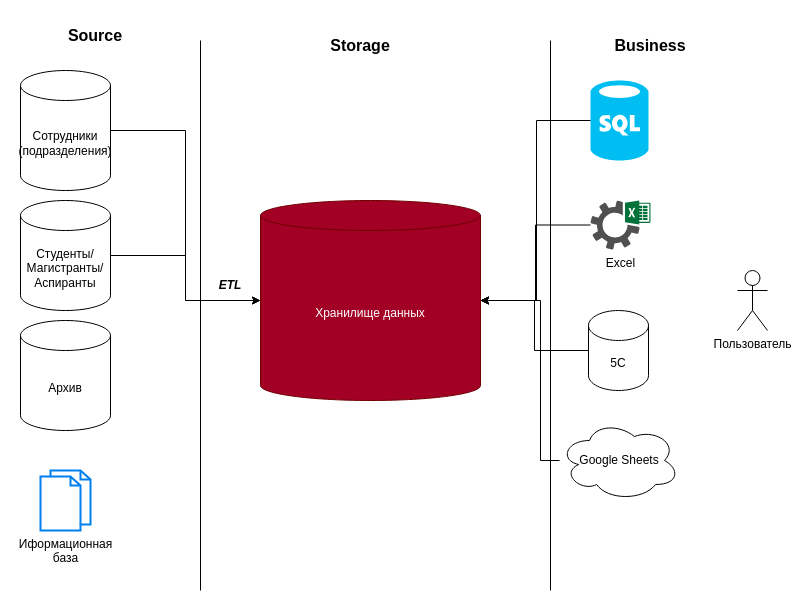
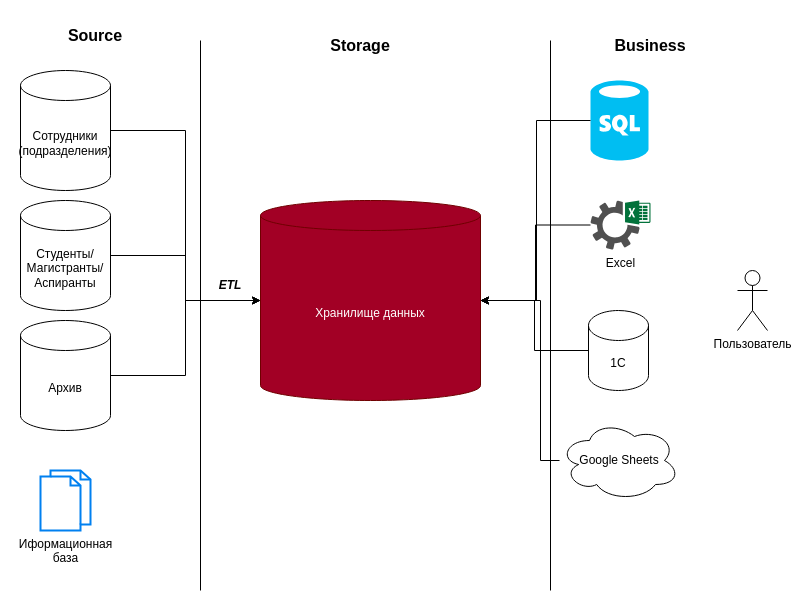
  <mxCell id="0" />
  <mxCell id="1" parent="0" />
  <mxCell id="2" value="Сотрудники&lt;div&gt;(подразделения)&lt;/div&gt;" style="shape=cylinder3;whiteSpace=wrap;html=1;boundedLbl=1;backgroundOutline=1;size=15;" parent="1" vertex="1"><mxGeometry x="20" y="70" width="90" height="120" as="geometry" /></mxCell>
  <mxCell id="3" style="edgeStyle=orthogonalEdgeStyle;rounded=0;orthogonalLoop=1;jettySize=auto;html=1;" parent="1" source="4" target="6" edge="1"><mxGeometry relative="1" as="geometry" /></mxCell>
  <mxCell id="4" value="Студенты/Магистранты/Аспиранты" style="shape=cylinder3;whiteSpace=wrap;html=1;boundedLbl=1;backgroundOutline=1;size=15;" parent="1" vertex="1"><mxGeometry x="20" y="200" width="90" height="110" as="geometry" /></mxCell>
  <mxCell id="5" value="Архив" style="shape=cylinder3;whiteSpace=wrap;html=1;boundedLbl=1;backgroundOutline=1;size=15;" parent="1" vertex="1"><mxGeometry x="20" y="320" width="90" height="110" as="geometry" /></mxCell>
  <mxCell id="6" value="Хранилище данных" style="shape=cylinder3;whiteSpace=wrap;html=1;boundedLbl=1;backgroundOutline=1;size=15;fillColor=#a20025;fontColor=#ffffff;strokeColor=#6F0000;" parent="1" vertex="1"><mxGeometry x="260" y="200" width="220" height="200" as="geometry" /></mxCell>
  <mxCell id="7" style="edgeStyle=orthogonalEdgeStyle;rounded=0;orthogonalLoop=1;jettySize=auto;html=1;entryX=0;entryY=0.5;entryDx=0;entryDy=0;entryPerimeter=0;" parent="1" source="2" target="6" edge="1"><mxGeometry relative="1" as="geometry" /></mxCell>
+ <mxCell id="8" style="edgeStyle=orthogonalEdgeStyle;rounded=0;orthogonalLoop=1;jettySize=auto;html=1;entryX=0;entryY=0.5;entryDx=0;entryDy=0;entryPerimeter=0;" parent="1" source="5" target="6" edge="1"><mxGeometry relative="1" as="geometry" /></mxCell>
  <mxCell id="9" value="ETL" style="text;html=1;align=center;verticalAlign=middle;whiteSpace=wrap;rounded=0;fontStyle=3" parent="1" vertex="1"><mxGeometry x="200" y="270" width="60" height="30" as="geometry" /></mxCell>
  <mxCell id="10" value="" style="endArrow=none;html=1;rounded=0;" parent="1" edge="1"><mxGeometry width="50" height="50" relative="1" as="geometry"><mxPoint x="200" y="590" as="sourcePoint" /><mxPoint x="200" y="40" as="targetPoint" /></mxGeometry></mxCell>
  <mxCell id="11" value="" style="endArrow=none;html=1;rounded=0;" parent="1" edge="1"><mxGeometry width="50" height="50" relative="1" as="geometry"><mxPoint x="550" y="590" as="sourcePoint" /><mxPoint x="550" y="40" as="targetPoint" /></mxGeometry></mxCell>
  <mxCell id="12" value="Пользователь" style="shape=umlActor;verticalLabelPosition=bottom;verticalAlign=top;html=1;outlineConnect=0;" parent="1" vertex="1"><mxGeometry x="737" y="270" width="30" height="60" as="geometry" /></mxCell>
  <mxCell id="13" value="Excel" style="sketch=0;pointerEvents=1;shadow=0;dashed=0;html=1;strokeColor=none;fillColor=#505050;labelPosition=center;verticalLabelPosition=bottom;verticalAlign=top;outlineConnect=0;align=center;shape=mxgraph.office.services.excel_services;" parent="1" vertex="1"><mxGeometry x="590" y="200" width="60" height="49" as="geometry" /></mxCell>
  <mxCell id="14" value="" style="verticalLabelPosition=bottom;html=1;verticalAlign=top;align=center;strokeColor=none;fillColor=#00BEF2;shape=mxgraph.azure.sql_database;" parent="1" vertex="1"><mxGeometry x="590" y="80" width="58" height="80" as="geometry" /></mxCell>
  <mxCell id="15" style="edgeStyle=orthogonalEdgeStyle;rounded=0;orthogonalLoop=1;jettySize=auto;html=1;entryX=1;entryY=0.5;entryDx=0;entryDy=0;entryPerimeter=0;" parent="1" source="14" target="6" edge="1"><mxGeometry relative="1" as="geometry"><Array as="points"><mxPoint x="536" y="120" /><mxPoint x="536" y="300" /></Array></mxGeometry></mxCell>
  <mxCell id="16" style="edgeStyle=orthogonalEdgeStyle;rounded=0;orthogonalLoop=1;jettySize=auto;html=1;entryX=1;entryY=0.5;entryDx=0;entryDy=0;entryPerimeter=0;" parent="1" source="13" target="6" edge="1"><mxGeometry relative="1" as="geometry" /></mxCell>
  <mxCell id="17" value="Source" style="text;html=1;align=center;verticalAlign=middle;whiteSpace=wrap;rounded=0;fontStyle=1;fontSize=16;" parent="1" vertex="1"><mxGeometry x="65" y="20" width="60" height="30" as="geometry" /></mxCell>
  <mxCell id="18" value="Storage" style="text;html=1;align=center;verticalAlign=middle;whiteSpace=wrap;rounded=0;fontStyle=1;fontSize=16;" parent="1" vertex="1"><mxGeometry x="330" y="30" width="60" height="30" as="geometry" /></mxCell>
  <mxCell id="19" value="Business" style="text;html=1;align=center;verticalAlign=middle;whiteSpace=wrap;rounded=0;fontStyle=1;fontSize=16;" parent="1" vertex="1"><mxGeometry x="620" y="30" width="60" height="30" as="geometry" /></mxCell>
- <mxCell id="20" value="5С" style="shape=cylinder3;whiteSpace=wrap;html=1;boundedLbl=1;backgroundOutline=1;size=15;" vertex="1" parent="1"><mxGeometry x="588" y="310" width="60" height="80" as="geometry" /></mxCell>
+ <mxCell id="20" value="1С" style="shape=cylinder3;whiteSpace=wrap;html=1;boundedLbl=1;backgroundOutline=1;size=15;" vertex="1" parent="1"><mxGeometry x="588" y="310" width="60" height="80" as="geometry" /></mxCell>
  <mxCell id="21" style="edgeStyle=orthogonalEdgeStyle;rounded=0;orthogonalLoop=1;jettySize=auto;html=1;entryX=1;entryY=0.5;entryDx=0;entryDy=0;entryPerimeter=0;" edge="1" parent="1" source="20" target="6"><mxGeometry relative="1" as="geometry" /></mxCell>
  <mxCell id="22" value="Иформационная&lt;div&gt;база&lt;/div&gt;" style="html=1;verticalLabelPosition=bottom;align=center;labelBackgroundColor=#ffffff;verticalAlign=top;strokeWidth=2;strokeColor=#0080F0;shadow=0;dashed=0;shape=mxgraph.ios7.icons.documents;" vertex="1" parent="1"><mxGeometry x="40" y="470" width="50" height="60" as="geometry" /></mxCell>
  <mxCell id="23" value="Google Sheets" style="ellipse;shape=cloud;whiteSpace=wrap;html=1;" vertex="1" parent="1"><mxGeometry x="559" y="420" width="120" height="80" as="geometry" /></mxCell>
  <mxCell id="24" style="edgeStyle=orthogonalEdgeStyle;rounded=0;orthogonalLoop=1;jettySize=auto;html=1;entryX=1;entryY=0.5;entryDx=0;entryDy=0;entryPerimeter=0;" edge="1" parent="1" source="23" target="6"><mxGeometry relative="1" as="geometry"><Array as="points"><mxPoint x="540" y="460" /><mxPoint x="540" y="300" /></Array></mxGeometry></mxCell>
